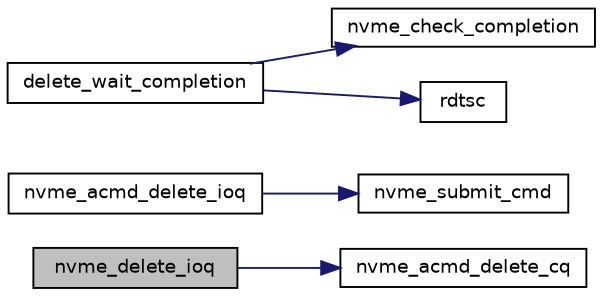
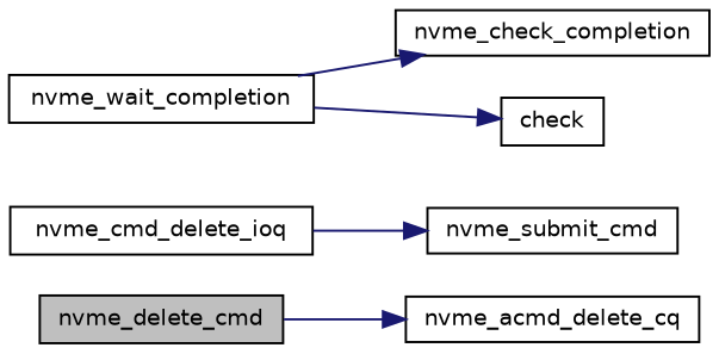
  digraph {
    rankdir=LR
    node [color=black fillcolor=white fontname=Helvetica fontsize=10 shape=record style=filled]
    edge [color=midnightblue fontname=Helvetica fontsize=10 labelfontname=Helvetica labelfontsize=10 style=solid]
-   n1 [fillcolor=grey75 fontcolor=black height=0.2 label=nvme_delete_ioq width=0.4]
+   n1 [fillcolor=grey75 fontcolor=black height=0.2 label=nvme_delete_cmd width=0.4]
    n2 [height=0.2 label=nvme_acmd_delete_cq width=0.4]
-   n3 [height=0.2 label=nvme_acmd_delete_ioq width=0.4]
+   n3 [height=0.2 label=nvme_cmd_delete_ioq width=0.4]
    n4 [height=0.2 label=nvme_submit_cmd width=0.4]
-   n5 [height=0.2 label=delete_wait_completion width=0.4]
+   n5 [height=0.2 label=nvme_wait_completion width=0.4]
    n6 [height=0.2 label=nvme_check_completion width=0.4]
-   n7 [height=0.2 label=rdtsc width=0.4]
+   n7 [height=0.2 label=check width=0.4]
    n1 -> n2
    n3 -> n4
    n5 -> n6
    n5 -> n7
  }
